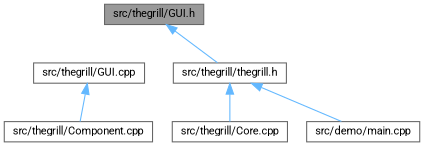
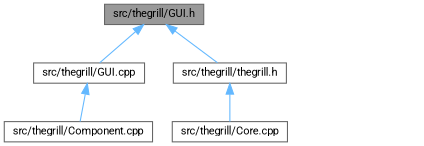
  digraph {
    fontname=Roboto
    node [color=grey40 fillcolor=white fontname=Roboto fontsize=10 shape=box style=filled]
    edge [color=steelblue1 dir=back fontname=Roboto fontsize=10 labelfontname=Helvetica labelfontsize=10 style=solid]
    n1 [color=gray40 fillcolor=grey60 fontcolor=black height=0.2 label="src/thegrill/GUI.h" width=0.4]
    n2 [height=0.2 label="src/thegrill/GUI.cpp" width=0.4]
    n3 [height=0.2 label="src/thegrill/thegrill.h" width=0.4]
    n4 [height=0.2 label="src/thegrill/Component.cpp" width=0.4]
    n5 [height=0.2 label="src/thegrill/Core.cpp" width=0.4]
-   n6 [height=0.2 label="src/demo/main.cpp" width=0.4]
+   n1 -> n2
    n1 -> n3
    n2 -> n4
    n3 -> n5
-   n3 -> n6
  }
